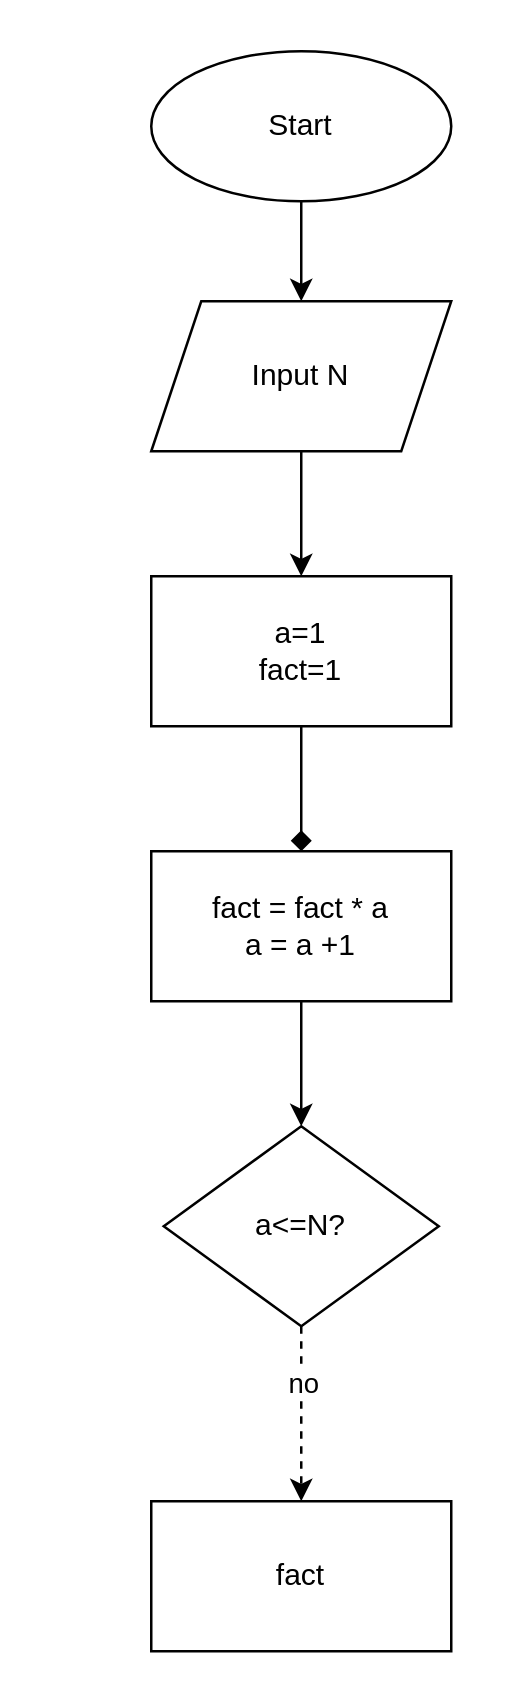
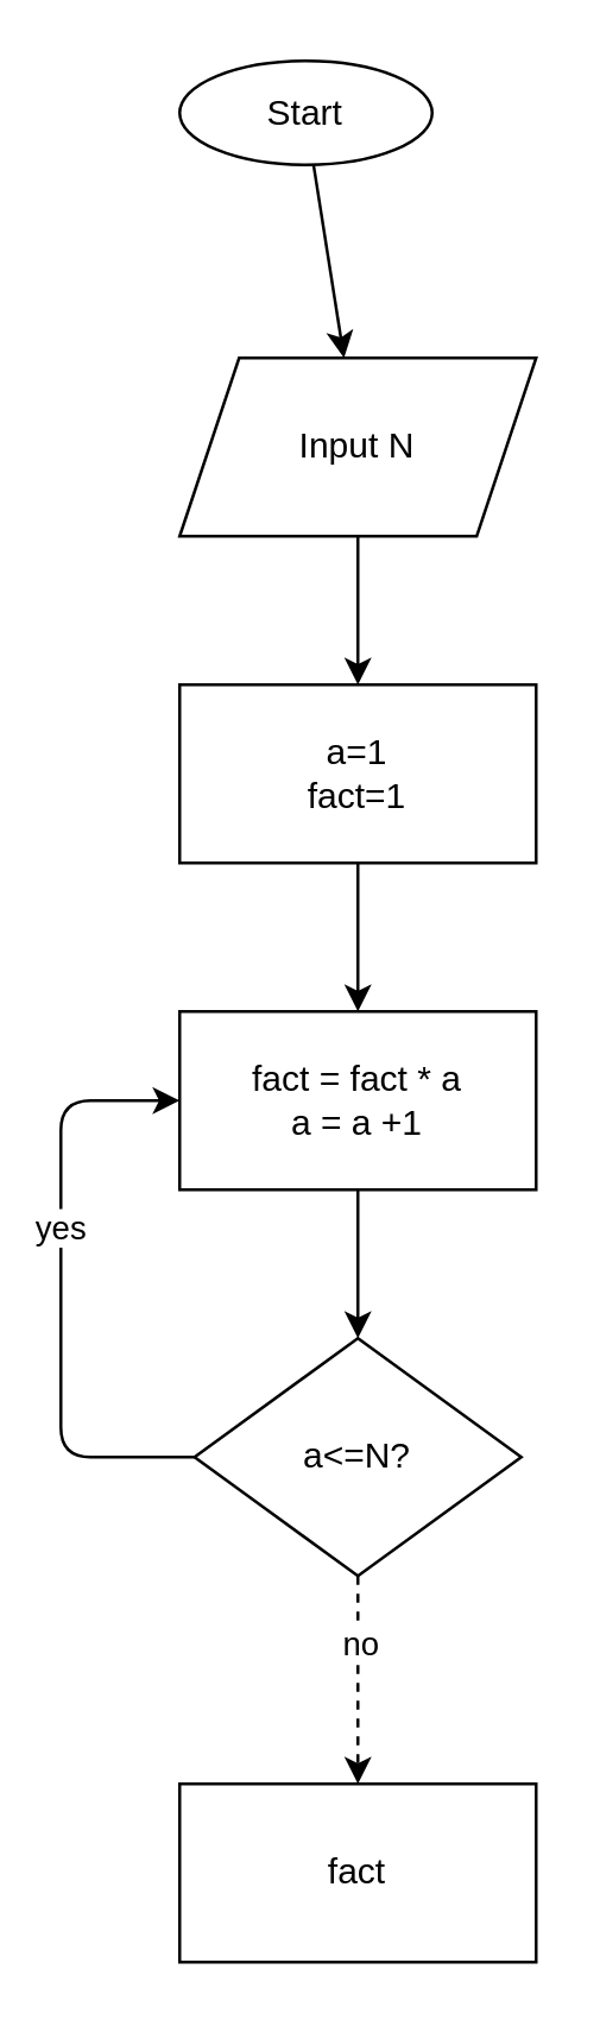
  <mxCell id="0" />
  <mxCell id="1" parent="0" />
  <mxCell id="2" value="" style="edgeStyle=none;html=1;" parent="1" source="3" target="5" edge="1"><mxGeometry relative="1" as="geometry" /></mxCell>
- <mxCell id="3" value="Start" style="ellipse;whiteSpace=wrap;html=1;" parent="1" vertex="1"><mxGeometry x="60" y="20" width="120" height="60" as="geometry" /></mxCell>
+ <mxCell id="3" value="Start" style="ellipse;whiteSpace=wrap;html=1;" parent="1" vertex="1"><mxGeometry x="60" y="20" width="85" height="35" as="geometry" /></mxCell>
  <mxCell id="4" value="" style="edgeStyle=none;html=1;" parent="1" source="5" target="7" edge="1"><mxGeometry relative="1" as="geometry" /></mxCell>
  <mxCell id="5" value="Input N" style="shape=parallelogram;perimeter=parallelogramPerimeter;whiteSpace=wrap;html=1;fixedSize=1;" parent="1" vertex="1"><mxGeometry x="60" y="120" width="120" height="60" as="geometry" /></mxCell>
- <mxCell id="6" value="" style="edgeStyle=none;html=1;endArrow=diamond;" edge="1" parent="1" source="7" target="15"><mxGeometry relative="1" as="geometry" /></mxCell>
+ <mxCell id="6" value="" style="edgeStyle=none;html=1;" edge="1" parent="1" source="7" target="15"><mxGeometry relative="1" as="geometry" /></mxCell>
  <mxCell id="7" value="a=1&lt;br&gt;fact=1" style="whiteSpace=wrap;html=1;" parent="1" vertex="1"><mxGeometry x="60" y="230" width="120" height="60" as="geometry" /></mxCell>
  <mxCell id="8" value="" style="edgeStyle=none;html=1;dashed=1;" parent="1" source="12" target="13" edge="1"><mxGeometry relative="1" as="geometry" /></mxCell>
  <mxCell id="9" value="no" style="edgeLabel;html=1;align=center;verticalAlign=middle;resizable=0;points=[];" vertex="1" connectable="0" parent="8"><mxGeometry x="-0.371" relative="1" as="geometry"><mxPoint as="offset" /></mxGeometry></mxCell>
+ <mxCell id="10" style="edgeStyle=none;html=1;exitX=0;exitY=0.5;exitDx=0;exitDy=0;entryX=0;entryY=0.5;entryDx=0;entryDy=0;" edge="1" parent="1" source="12" target="15"><mxGeometry relative="1" as="geometry"><mxPoint x="20" y="270" as="targetPoint" /><Array as="points"><mxPoint x="20" y="490" /><mxPoint x="20" y="370" /></Array></mxGeometry></mxCell>
+ <mxCell id="11" value="yes" style="edgeLabel;html=1;align=center;verticalAlign=middle;resizable=0;points=[];" vertex="1" connectable="0" parent="10"><mxGeometry x="0.2" y="1" relative="1" as="geometry"><mxPoint as="offset" /></mxGeometry></mxCell>
  <mxCell id="12" value="a&amp;lt;=N?" style="rhombus;whiteSpace=wrap;html=1;" parent="1" vertex="1"><mxGeometry x="65" y="450" width="110" height="80" as="geometry" /></mxCell>
  <mxCell id="13" value="fact" style="whiteSpace=wrap;html=1;" parent="1" vertex="1"><mxGeometry x="60" y="600" width="120" height="60" as="geometry" /></mxCell>
  <mxCell id="14" value="" style="edgeStyle=none;html=1;" edge="1" parent="1" target="12"><mxGeometry relative="1" as="geometry"><mxPoint x="120" y="400" as="sourcePoint" /></mxGeometry></mxCell>
  <mxCell id="15" value="fact = fact * a&lt;br&gt;a = a +1" style="whiteSpace=wrap;html=1;" vertex="1" parent="1"><mxGeometry x="60" y="340" width="120" height="60" as="geometry" /></mxCell>
